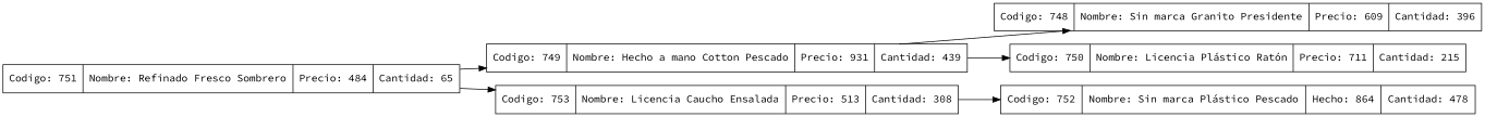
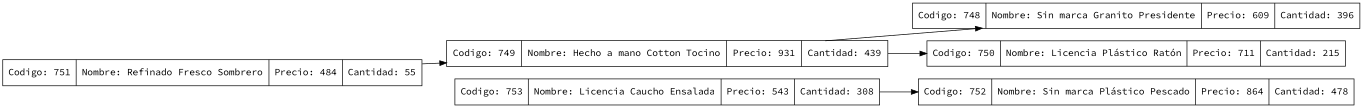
  digraph {
    fontname="Source Code Pro"
    rankdir=LR
    node [fontname="Source Code Pro" shape=record]
    edge [fontname="Source Code Pro"]
-   n1 [label="{ Codigo: 751 | Nombre: Refinado Fresco Sombrero | Precio: 484 | Cantidad: 65}"]
-   n2 [label="{ Codigo: 749 | Nombre: Hecho a mano Cotton Pescado | Precio: 931 | Cantidad: 439}"]
-   n3 [label="{ Codigo: 753 | Nombre: Licencia Caucho Ensalada | Precio: 513 | Cantidad: 308}"]
+   n1 [label="{ Codigo: 751 | Nombre: Refinado Fresco Sombrero | Precio: 484 | Cantidad: 55}"]
+   n2 [label="{ Codigo: 749 | Nombre: Hecho a mano Cotton Tocino | Precio: 931 | Cantidad: 439}"]
+   n3 [label="{ Codigo: 753 | Nombre: Licencia Caucho Ensalada | Precio: 543 | Cantidad: 308}"]
    n4 [label="{ Codigo: 748 | Nombre: Sin marca Granito Presidente | Precio: 609 | Cantidad: 396}"]
    n5 [label="{ Codigo: 750 | Nombre: Licencia Plástico Ratón | Precio: 711 | Cantidad: 215}"]
-   n6 [label="{ Codigo: 752 | Nombre: Sin marca Plástico Pescado | Hecho: 864 | Cantidad: 478}"]
+   n6 [label="{ Codigo: 752 | Nombre: Sin marca Plástico Pescado | Precio: 864 | Cantidad: 478}"]
    n1 -> n2
-   n1 -> n3
    n2 -> n4
    n2 -> n5
    n3 -> n6
  }
